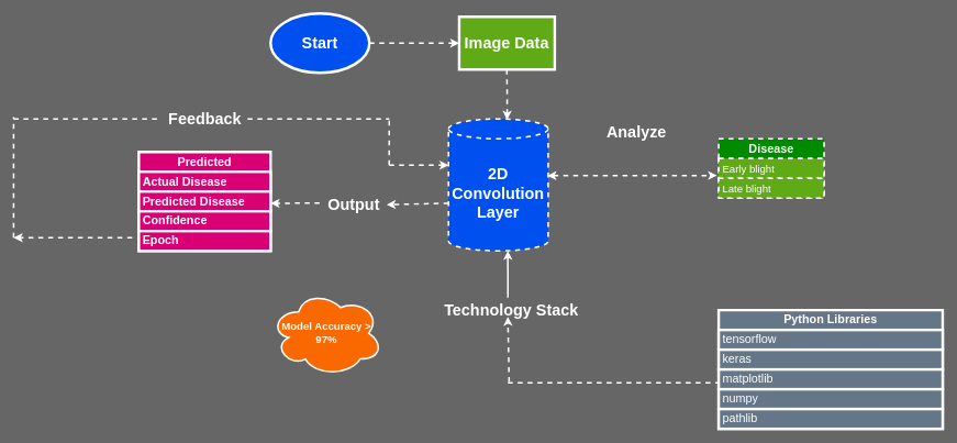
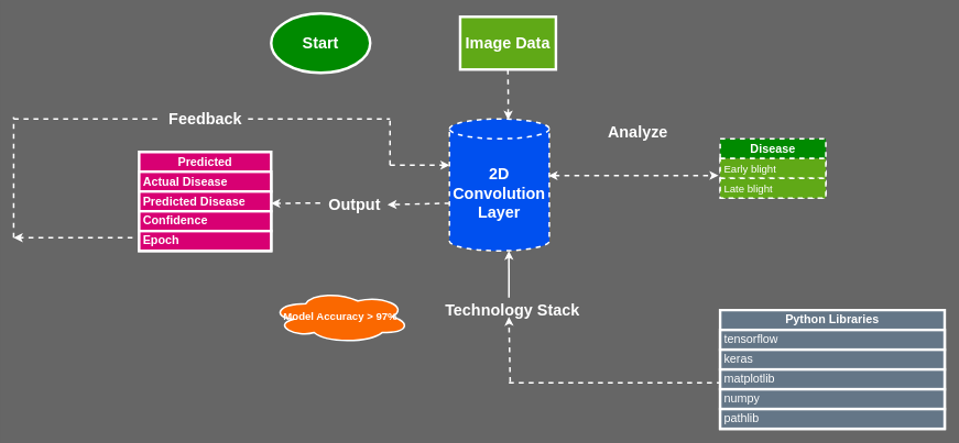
  <mxCell id="0" />
  <mxCell id="1" parent="0" />
  <mxCell id="2" value="&lt;b&gt;&lt;font style=&quot;font-size: 24px;&quot;&gt;2D Convolution Layer&lt;/font&gt;&lt;/b&gt;" style="shape=cylinder3;whiteSpace=wrap;html=1;boundedLbl=1;backgroundOutline=1;size=15;fillColor=#0050ef;fontColor=#ffffff;strokeColor=#FFFFFF;strokeWidth=2.5;dashed=1;" vertex="1" parent="1"><mxGeometry x="680" y="180" width="151.25" height="200" as="geometry" /></mxCell>
  <mxCell id="3" value="&lt;b&gt;&lt;font style=&quot;font-size: 18px;&quot;&gt;Disease&lt;/font&gt;&lt;/b&gt;" style="swimlane;fontStyle=0;childLayout=stackLayout;horizontal=1;startSize=30;horizontalStack=0;resizeParent=1;resizeParentMax=0;resizeLast=0;collapsible=1;marginBottom=0;whiteSpace=wrap;html=1;fillColor=#008a00;fontColor=#ffffff;strokeColor=#FFFFFF;strokeWidth=2.5;dashed=1;" vertex="1" parent="1"><mxGeometry x="1090" y="210" width="160" height="90" as="geometry" /></mxCell>
  <mxCell id="4" value="&lt;font style=&quot;font-size: 16px;&quot; color=&quot;#ffffff&quot;&gt;Early blight&lt;/font&gt;" style="text;strokeColor=#FFFFFF;fillColor=#60a917;align=left;verticalAlign=middle;spacingLeft=4;spacingRight=4;overflow=hidden;points=[[0,0.5],[1,0.5]];portConstraint=eastwest;rotatable=0;whiteSpace=wrap;html=1;fontColor=#ffffff;strokeWidth=2.5;dashed=1;" vertex="1" parent="3"><mxGeometry y="30" width="160" height="30" as="geometry" /></mxCell>
  <mxCell id="5" value="&lt;font style=&quot;font-size: 16px;&quot; color=&quot;#ffffff&quot;&gt;Late blight&lt;/font&gt;" style="text;strokeColor=#FFFFFF;fillColor=#60a917;align=left;verticalAlign=middle;spacingLeft=4;spacingRight=4;overflow=hidden;points=[[0,0.5],[1,0.5]];portConstraint=eastwest;rotatable=0;whiteSpace=wrap;html=1;fontColor=#ffffff;strokeWidth=2.5;dashed=1;" vertex="1" parent="3"><mxGeometry y="60" width="160" height="30" as="geometry" /></mxCell>
  <mxCell id="6" value="&lt;font style=&quot;font-size: 18px;&quot;&gt;&lt;b&gt;Python Libraries&lt;/b&gt;&lt;/font&gt;" style="swimlane;fontStyle=0;childLayout=stackLayout;horizontal=1;startSize=30;horizontalStack=0;resizeParent=1;resizeParentMax=0;resizeLast=0;collapsible=1;marginBottom=0;whiteSpace=wrap;html=1;fillColor=#647687;strokeColor=#FFFFFF;strokeWidth=4;fontColor=#ffffff;" vertex="1" parent="1"><mxGeometry x="1090" y="470" width="340" height="180" as="geometry" /></mxCell>
  <mxCell id="7" value="&lt;font style=&quot;font-size: 18px;&quot;&gt;tensorflow&lt;/font&gt;" style="text;strokeColor=#FFFFFF;fillColor=#647687;align=left;verticalAlign=middle;spacingLeft=4;spacingRight=4;overflow=hidden;points=[[0,0.5],[1,0.5]];portConstraint=eastwest;rotatable=0;whiteSpace=wrap;html=1;fontColor=#ffffff;strokeWidth=4;" vertex="1" parent="6"><mxGeometry y="30" width="340" height="30" as="geometry" /></mxCell>
  <mxCell id="8" value="&lt;font style=&quot;font-size: 18px;&quot;&gt;keras&lt;/font&gt;" style="text;strokeColor=#FFFFFF;fillColor=#647687;align=left;verticalAlign=middle;spacingLeft=4;spacingRight=4;overflow=hidden;points=[[0,0.5],[1,0.5]];portConstraint=eastwest;rotatable=0;whiteSpace=wrap;html=1;fontColor=#ffffff;strokeWidth=4;" vertex="1" parent="6"><mxGeometry y="60" width="340" height="30" as="geometry" /></mxCell>
  <mxCell id="9" value="&lt;span style=&quot;font-size: 18px;&quot;&gt;matplotlib&lt;/span&gt;" style="text;strokeColor=#FFFFFF;fillColor=#647687;align=left;verticalAlign=middle;spacingLeft=4;spacingRight=4;overflow=hidden;points=[[0,0.5],[1,0.5]];portConstraint=eastwest;rotatable=0;whiteSpace=wrap;html=1;fontColor=#ffffff;strokeWidth=4;" vertex="1" parent="6"><mxGeometry y="90" width="340" height="30" as="geometry" /></mxCell>
  <mxCell id="10" value="&lt;span style=&quot;font-size: 18px;&quot;&gt;numpy&lt;/span&gt;" style="text;strokeColor=#FFFFFF;fillColor=#647687;align=left;verticalAlign=middle;spacingLeft=4;spacingRight=4;overflow=hidden;points=[[0,0.5],[1,0.5]];portConstraint=eastwest;rotatable=0;whiteSpace=wrap;html=1;fontColor=#ffffff;strokeWidth=4;" vertex="1" parent="6"><mxGeometry y="120" width="340" height="30" as="geometry" /></mxCell>
  <mxCell id="11" value="&lt;span style=&quot;font-size: 18px;&quot;&gt;pathlib&lt;/span&gt;" style="text;strokeColor=#FFFFFF;fillColor=#647687;align=left;verticalAlign=middle;spacingLeft=4;spacingRight=4;overflow=hidden;points=[[0,0.5],[1,0.5]];portConstraint=eastwest;rotatable=0;whiteSpace=wrap;html=1;fontColor=#ffffff;strokeWidth=4;" vertex="1" parent="6"><mxGeometry y="150" width="340" height="30" as="geometry" /></mxCell>
  <mxCell id="12" value="" style="endArrow=classic;html=1;rounded=0;strokeWidth=2.5;strokeColor=#FFFFFF;exitX=0.479;exitY=0.025;exitDx=0;exitDy=0;exitPerimeter=0;dashed=0;entryX=0.595;entryY=1;entryDx=0;entryDy=0;entryPerimeter=0;" edge="1" parent="1" source="14" target="2"><mxGeometry width="50" height="50" relative="1" as="geometry"><mxPoint x="771" y="590" as="sourcePoint" /><mxPoint x="771" y="380" as="targetPoint" /></mxGeometry></mxCell>
  <mxCell id="13" value="" style="endArrow=none;html=1;rounded=0;strokeColor=#FFFFFF;strokeWidth=2.5;dashed=1;" edge="1" parent="1"><mxGeometry width="50" height="50" relative="1" as="geometry"><mxPoint x="770" y="580" as="sourcePoint" /><mxPoint x="1090" y="580" as="targetPoint" /></mxGeometry></mxCell>
  <mxCell id="14" value="&lt;font color=&quot;#ffffff&quot; style=&quot;font-size: 24px;&quot;&gt;&lt;b&gt;Technology Stack&lt;/b&gt;&lt;/font&gt;" style="text;html=1;align=center;verticalAlign=middle;resizable=0;points=[];autosize=1;strokeColor=none;fillColor=none;" vertex="1" parent="1"><mxGeometry x="660" y="450" width="230" height="40" as="geometry" /></mxCell>
  <mxCell id="15" value="" style="endArrow=classic;html=1;rounded=0;strokeWidth=2.5;strokeColor=#FFFFFF;entryX=0.474;entryY=1.025;entryDx=0;entryDy=0;entryPerimeter=0;dashed=1;" edge="1" parent="1"><mxGeometry width="50" height="50" relative="1" as="geometry"><mxPoint x="772" y="579" as="sourcePoint" /><mxPoint x="770" y="480" as="targetPoint" /></mxGeometry></mxCell>
- <mxCell id="16" style="edgeStyle=orthogonalEdgeStyle;rounded=0;orthogonalLoop=1;jettySize=auto;html=1;exitX=1;exitY=0.5;exitDx=0;exitDy=0;strokeWidth=2.5;strokeColor=#FFFFFF;dashed=1;" edge="1" parent="1" source="17" target="18"><mxGeometry relative="1" as="geometry" /></mxCell>
- <mxCell id="17" value="&lt;font color=&quot;#ffffff&quot; size=&quot;1&quot; style=&quot;&quot;&gt;&lt;b style=&quot;font-size: 24px;&quot;&gt;Start&lt;/b&gt;&lt;/font&gt;" style="ellipse;whiteSpace=wrap;html=1;fillColor=#0050ef;strokeColor=#FFFFFF;strokeWidth=4;fontColor=#ffffff;" vertex="1" parent="1"><mxGeometry x="410" y="20" width="150" height="90" as="geometry" /></mxCell>
+ <mxCell id="17" value="&lt;font color=&quot;#ffffff&quot; size=&quot;1&quot; style=&quot;&quot;&gt;&lt;b style=&quot;font-size: 24px;&quot;&gt;Start&lt;/b&gt;&lt;/font&gt;" style="ellipse;whiteSpace=wrap;html=1;fillColor=#008a00;strokeColor=#FFFFFF;strokeWidth=4;fontColor=#ffffff;" vertex="1" parent="1"><mxGeometry x="410" y="20" width="150" height="90" as="geometry" /></mxCell>
  <mxCell id="18" value="&lt;font style=&quot;font-size: 24px;&quot;&gt;&lt;b&gt;Image Data&lt;/b&gt;&lt;/font&gt;" style="rounded=0;whiteSpace=wrap;html=1;fillColor=#60a917;strokeColor=#FFFFFF;strokeWidth=4;fontColor=#ffffff;" vertex="1" parent="1"><mxGeometry x="696.25" y="25" width="145" height="80" as="geometry" /></mxCell>
  <mxCell id="19" style="edgeStyle=orthogonalEdgeStyle;rounded=0;orthogonalLoop=1;jettySize=auto;html=1;exitX=0.5;exitY=1;exitDx=0;exitDy=0;strokeWidth=2.5;strokeColor=#FFFFFF;dashed=1;entryX=0.588;entryY=0.006;entryDx=0;entryDy=0;entryPerimeter=0;" edge="1" parent="1" target="2"><mxGeometry relative="1" as="geometry"><mxPoint x="768.49" y="105" as="sourcePoint" /><mxPoint x="768.49" y="143" as="targetPoint" /></mxGeometry></mxCell>
  <mxCell id="20" value="" style="endArrow=classic;startArrow=classic;html=1;rounded=0;strokeWidth=2.5;strokeColor=#FFFFFF;dashed=1;entryX=-0.015;entryY=0.856;entryDx=0;entryDy=0;entryPerimeter=0;" edge="1" parent="1" target="4"><mxGeometry width="50" height="50" relative="1" as="geometry"><mxPoint x="830" y="266" as="sourcePoint" /><mxPoint x="560" y="265" as="targetPoint" /></mxGeometry></mxCell>
  <mxCell id="21" value="&lt;font style=&quot;font-size: 18px;&quot;&gt;&lt;b&gt;Predicted&lt;/b&gt;&lt;/font&gt;" style="swimlane;fontStyle=0;childLayout=stackLayout;horizontal=1;startSize=30;horizontalStack=0;resizeParent=1;resizeParentMax=0;resizeLast=0;collapsible=1;marginBottom=0;whiteSpace=wrap;html=1;fillColor=#d80073;strokeColor=#FFFFFF;strokeWidth=4;fontColor=#ffffff;" vertex="1" parent="1"><mxGeometry x="210" y="230" width="200" height="150" as="geometry" /></mxCell>
  <mxCell id="22" value="&lt;font style=&quot;font-size: 18px;&quot;&gt;&lt;b&gt;Actual Disease&lt;/b&gt;&lt;/font&gt;" style="text;strokeColor=#FFFFFF;fillColor=#d80073;align=left;verticalAlign=middle;spacingLeft=4;spacingRight=4;overflow=hidden;points=[[0,0.5],[1,0.5]];portConstraint=eastwest;rotatable=0;whiteSpace=wrap;html=1;strokeWidth=4;fontColor=#ffffff;" vertex="1" parent="21"><mxGeometry y="30" width="200" height="30" as="geometry" /></mxCell>
  <mxCell id="23" value="&lt;font style=&quot;font-size: 18px;&quot;&gt;&lt;b&gt;Predicted Disease&lt;/b&gt;&lt;/font&gt;" style="text;strokeColor=#FFFFFF;fillColor=#d80073;align=left;verticalAlign=middle;spacingLeft=4;spacingRight=4;overflow=hidden;points=[[0,0.5],[1,0.5]];portConstraint=eastwest;rotatable=0;whiteSpace=wrap;html=1;fontColor=#ffffff;strokeWidth=4;" vertex="1" parent="21"><mxGeometry y="60" width="200" height="30" as="geometry" /></mxCell>
  <mxCell id="24" value="&lt;font style=&quot;font-size: 18px;&quot;&gt;&lt;b&gt;Confidence&lt;/b&gt;&lt;/font&gt;" style="text;strokeColor=#FFFFFF;fillColor=#d80073;align=left;verticalAlign=middle;spacingLeft=4;spacingRight=4;overflow=hidden;points=[[0,0.5],[1,0.5]];portConstraint=eastwest;rotatable=0;whiteSpace=wrap;html=1;fontColor=#ffffff;strokeWidth=4;" vertex="1" parent="21"><mxGeometry y="90" width="200" height="30" as="geometry" /></mxCell>
  <mxCell id="25" value="&lt;font style=&quot;font-size: 18px;&quot;&gt;&lt;b&gt;Epoch&lt;/b&gt;&lt;/font&gt;" style="text;strokeColor=#FFFFFF;fillColor=#d80073;align=left;verticalAlign=middle;spacingLeft=4;spacingRight=4;overflow=hidden;points=[[0,0.5],[1,0.5]];portConstraint=eastwest;rotatable=0;whiteSpace=wrap;html=1;fontColor=#ffffff;strokeWidth=4;" vertex="1" parent="21"><mxGeometry y="120" width="200" height="30" as="geometry" /></mxCell>
  <mxCell id="26" value="" style="endArrow=none;html=1;rounded=0;strokeWidth=2.5;strokeColor=#FFFFFF;dashed=1;" edge="1" parent="1"><mxGeometry width="50" height="50" relative="1" as="geometry"><mxPoint x="20" y="360" as="sourcePoint" /><mxPoint x="20" y="177" as="targetPoint" /></mxGeometry></mxCell>
  <mxCell id="27" value="" style="endArrow=none;html=1;rounded=0;strokeWidth=2.5;strokeColor=#FFFFFF;dashed=1;" edge="1" parent="1"><mxGeometry width="50" height="50" relative="1" as="geometry"><mxPoint x="375" y="180" as="sourcePoint" /><mxPoint x="590" y="180" as="targetPoint" /></mxGeometry></mxCell>
  <mxCell id="28" value="" style="endArrow=classic;html=1;rounded=0;strokeWidth=2.5;strokeColor=#FFFFFF;dashed=1;" edge="1" parent="1"><mxGeometry width="50" height="50" relative="1" as="geometry"><mxPoint x="590" y="250" as="sourcePoint" /><mxPoint x="680" y="250" as="targetPoint" /></mxGeometry></mxCell>
  <mxCell id="29" value="" style="endArrow=none;html=1;rounded=0;strokeWidth=2.5;strokeColor=#FFFFFF;dashed=1;" edge="1" parent="1"><mxGeometry width="50" height="50" relative="1" as="geometry"><mxPoint x="20" y="180" as="sourcePoint" /><mxPoint x="245" y="180" as="targetPoint" /></mxGeometry></mxCell>
  <mxCell id="30" value="&lt;font color=&quot;#ffffff&quot; style=&quot;font-size: 24px;&quot;&gt;&lt;b&gt;Feedback&lt;/b&gt;&lt;/font&gt;" style="text;html=1;align=center;verticalAlign=middle;resizable=0;points=[];autosize=1;strokeColor=none;fillColor=none;" vertex="1" parent="1"><mxGeometry x="245" y="160" width="130" height="40" as="geometry" /></mxCell>
  <mxCell id="31" value="" style="endArrow=none;html=1;rounded=0;strokeWidth=2.5;strokeColor=#FFFFFF;dashed=1;" edge="1" parent="1"><mxGeometry width="50" height="50" relative="1" as="geometry"><mxPoint x="590" y="250" as="sourcePoint" /><mxPoint x="590" y="180" as="targetPoint" /></mxGeometry></mxCell>
  <mxCell id="32" value="" style="endArrow=classic;html=1;rounded=0;strokeWidth=2.5;strokeColor=#FFFFFF;dashed=1;" edge="1" parent="1"><mxGeometry width="50" height="50" relative="1" as="geometry"><mxPoint x="200" y="360" as="sourcePoint" /><mxPoint x="20" y="360" as="targetPoint" /></mxGeometry></mxCell>
- <mxCell id="33" value="&lt;font style=&quot;font-size: 16px;&quot; color=&quot;#ffffff&quot;&gt;&lt;b&gt;Model Accuracy &amp;gt; 97%&lt;/b&gt;&lt;/font&gt;" style="ellipse;shape=cloud;whiteSpace=wrap;html=1;fillColor=#fa6800;fontColor=#000000;strokeColor=#FFFFFF;strokeWidth=2.5;" vertex="1" parent="1"><mxGeometry x="410" y="440" width="170" height="130" as="geometry" /></mxCell>
+ <mxCell id="33" value="&lt;font style=&quot;font-size: 16px;&quot; color=&quot;#ffffff&quot;&gt;&lt;b&gt;Model Accuracy &amp;gt; 97%&lt;/b&gt;&lt;/font&gt;" style="ellipse;shape=cloud;whiteSpace=wrap;html=1;fillColor=#fa6800;fontColor=#000000;strokeColor=#FFFFFF;strokeWidth=2.5;" vertex="1" parent="1"><mxGeometry x="410" y="440" width="210" height="80" as="geometry" /></mxCell>
  <mxCell id="34" value="" style="endArrow=classic;html=1;rounded=0;strokeWidth=2.5;strokeColor=#FFFFFF;entryX=1;entryY=0.5;entryDx=0;entryDy=0;dashed=1;exitX=-0.017;exitY=0.438;exitDx=0;exitDy=0;exitPerimeter=0;" edge="1" parent="1" source="36"><mxGeometry width="50" height="50" relative="1" as="geometry"><mxPoint x="490" y="308" as="sourcePoint" /><mxPoint x="410" y="308" as="targetPoint" /></mxGeometry></mxCell>
  <mxCell id="35" value="" style="endArrow=classic;html=1;rounded=0;exitX=0;exitY=0.639;exitDx=0;exitDy=0;exitPerimeter=0;strokeWidth=2.5;strokeColor=#FFFFFF;dashed=1;entryX=1.002;entryY=0.5;entryDx=0;entryDy=0;entryPerimeter=0;" edge="1" parent="1" target="36" source="2"><mxGeometry width="50" height="50" relative="1" as="geometry"><mxPoint x="607" y="308" as="sourcePoint" /><mxPoint x="640" y="308" as="targetPoint" /></mxGeometry></mxCell>
  <mxCell id="36" value="&lt;font color=&quot;#ffffff&quot; style=&quot;font-size: 24px;&quot;&gt;&lt;b&gt;Output&lt;/b&gt;&lt;/font&gt;" style="text;html=1;align=center;verticalAlign=middle;resizable=0;points=[];autosize=1;strokeColor=none;fillColor=none;" vertex="1" parent="1"><mxGeometry x="486" y="290" width="100" height="40" as="geometry" /></mxCell>
  <mxCell id="37" value="&lt;font color=&quot;#ffffff&quot; style=&quot;font-size: 24px;&quot;&gt;&lt;b&gt;Analyze&lt;/b&gt;&lt;/font&gt;" style="text;html=1;align=center;verticalAlign=middle;resizable=0;points=[];autosize=1;strokeColor=none;fillColor=none;" vertex="1" parent="1"><mxGeometry x="910" y="180" width="110" height="40" as="geometry" /></mxCell>
